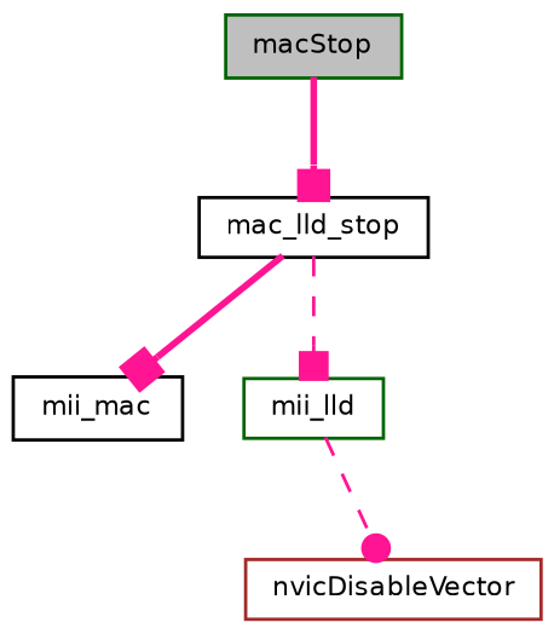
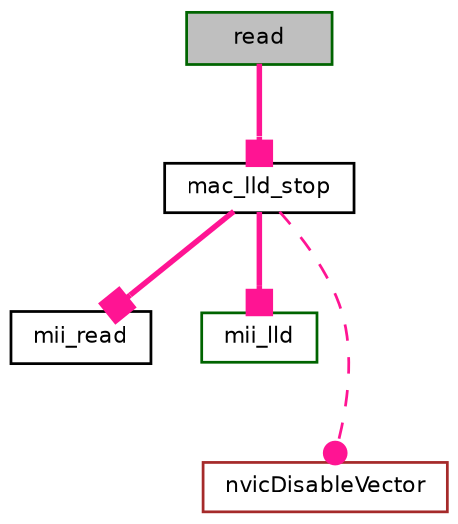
  digraph {
    rankdir=TB
    node [color=darkgreen fontname=Helvetica fontsize=8 shape=record]
    edge [arrowhead=box color=deeppink fontname=Helvetica fontsize=8 labelfontname=Helvetica labelfontsize=8 style=bold]
-   n1 [fillcolor=grey75 fontcolor=black height=0.2 label=macStop style=filled width=0.4]
+   n1 [fillcolor=grey75 fontcolor=black height=0.2 label=read style=filled width=0.4]
    n2 [color=black height=0.2 label=mac_lld_stop width=0.4]
-   n3 [color=black height=0.2 label=mii_mac width=0.4]
+   n3 [color=black height=0.2 label=mii_read width=0.4]
    n4 [height=0.2 label=mii_lld width=0.4]
    n5 [color=brown height=0.2 label=nvicDisableVector width=0.4]
    n1 -> n2
    n2 -> n3
-   n2 -> n4 [style=dashed]
-   n4 -> n5 [arrowhead=dot style=dashed]
+   n2 -> n4
+   n2 -> n5 [arrowhead=dot style=dashed]
  }
